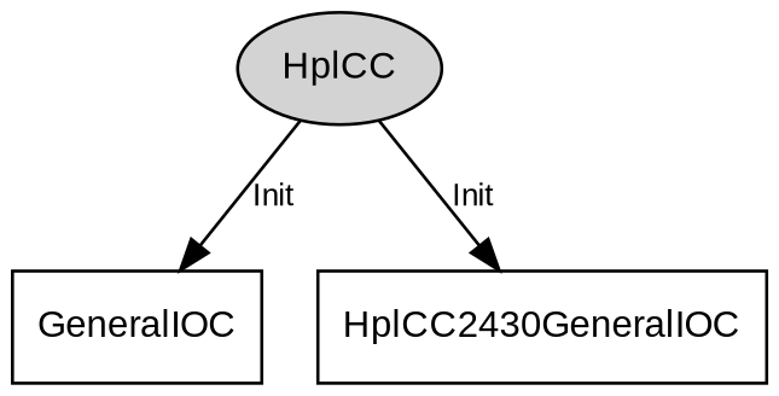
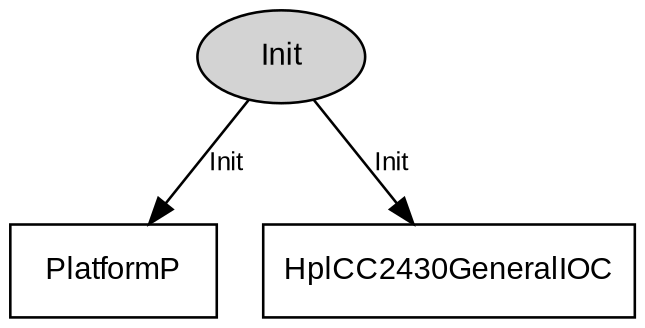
  digraph {
    fontname="Liberation Sans"
    node [fontname="Liberation Sans" fontsize=12 shape=box]
    edge [fontname="Liberation Sans" fontsize=10]
-   n1 [label=HplCC shape=ellipse style=filled]
-   PlatformP [label=GeneralIOC]
+   n1 [label=Init shape=ellipse style=filled]
+   PlatformP
    HplCC2430GeneralIOC
    n1 -> PlatformP [label=Init]
    n1 -> HplCC2430GeneralIOC [label=Init]
  }
